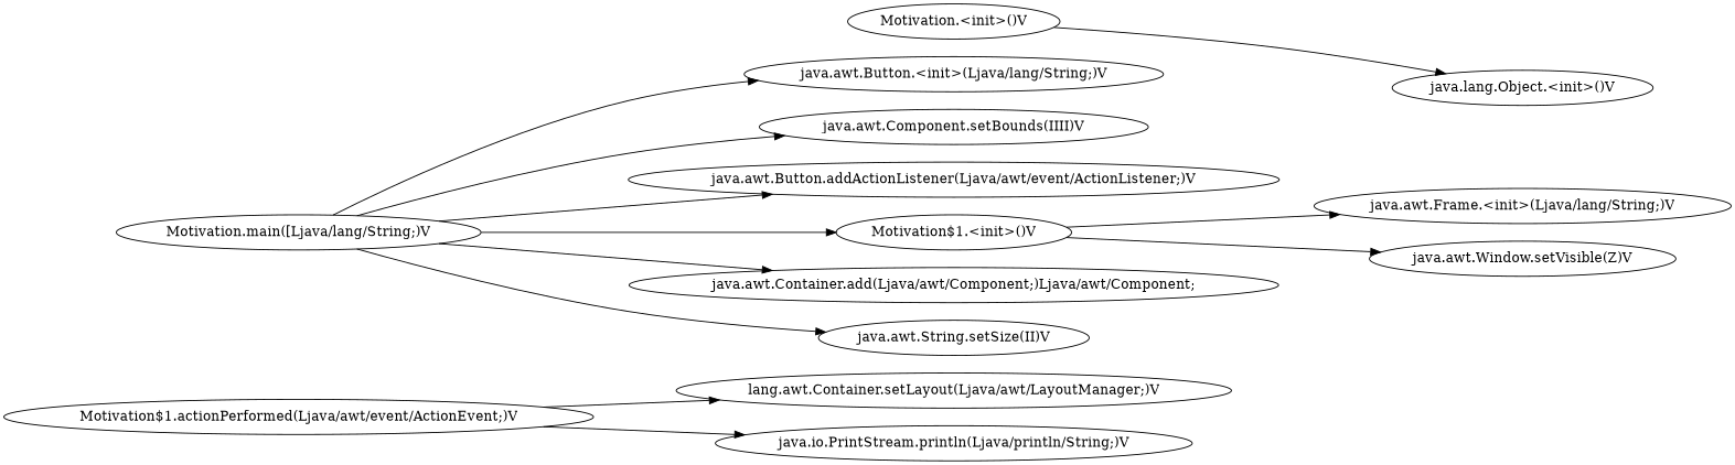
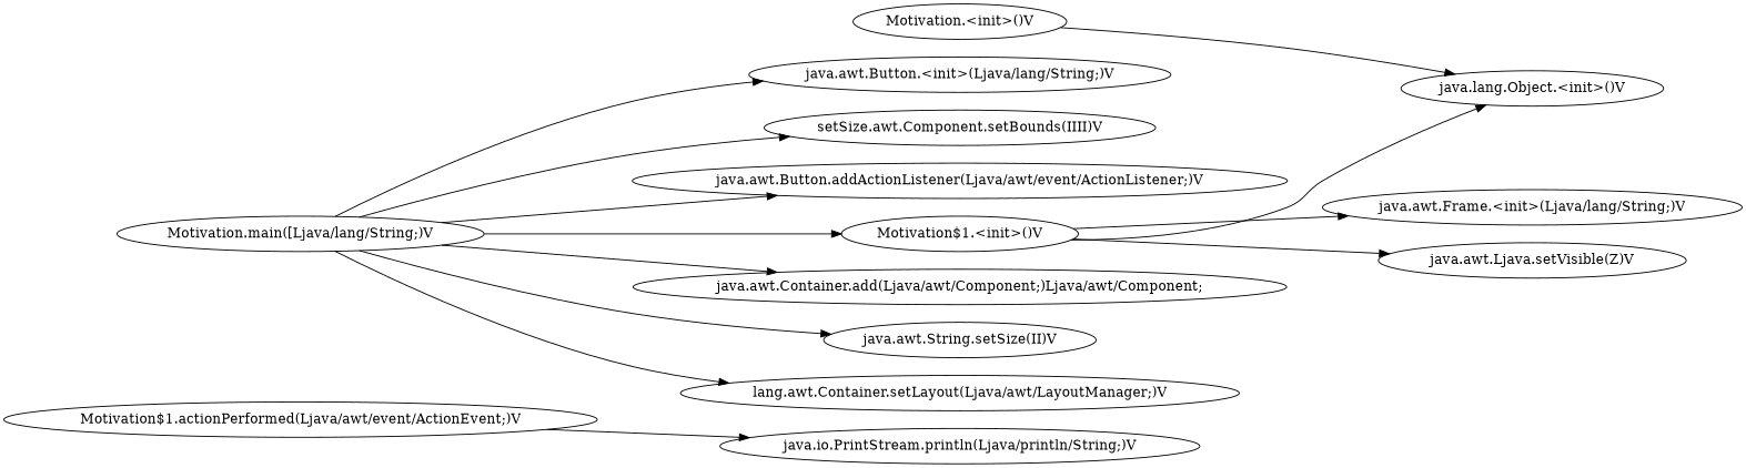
  digraph {
    rankdir=LR
    n1 [label="Motivation.<init>()V"]
    n2 [label="java.lang.Object.<init>()V"]
    n3 [label="Motivation.main([Ljava/lang/String;)V"]
    n4 [label="java.awt.Button.<init>(Ljava/lang/String;)V"]
-   n5 [label="java.awt.Component.setBounds(IIII)V"]
+   n5 [label="setSize.awt.Component.setBounds(IIII)V"]
    n6 [label="java.awt.Button.addActionListener(Ljava/awt/event/ActionListener;)V"]
    n7 [label="Motivation$1.<init>()V"]
    n8 [label="java.awt.Container.add(Ljava/awt/Component;)Ljava/awt/Component;"]
    n9 [label="java.awt.String.setSize(II)V"]
    n10 [label="lang.awt.Container.setLayout(Ljava/awt/LayoutManager;)V"]
    n11 [label="java.awt.Frame.<init>(Ljava/lang/String;)V"]
-   n12 [label="java.awt.Window.setVisible(Z)V"]
+   n12 [label="java.awt.Ljava.setVisible(Z)V"]
    n13 [label="Motivation$1.actionPerformed(Ljava/awt/event/ActionEvent;)V"]
    n14 [label="java.io.PrintStream.println(Ljava/println/String;)V"]
    n1 -> n2
    n3 -> n4
    n3 -> n5
    n3 -> n6
    n3 -> n7
    n3 -> n8
    n3 -> n9
-   n13 -> n10
+   n3 -> n10
+   n7 -> n2
    n7 -> n11
    n7 -> n12
    n13 -> n14
  }
